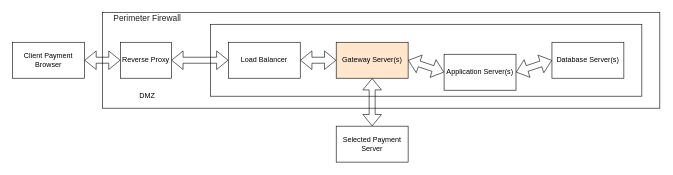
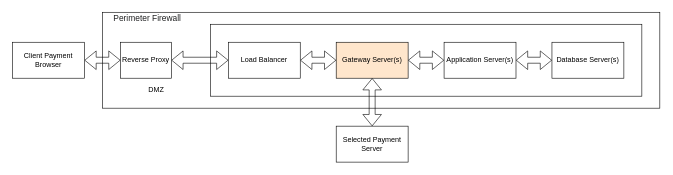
  <mxCell id="0" />
  <mxCell id="1" parent="0" />
  <mxCell id="2" value="" style="rounded=0;whiteSpace=wrap;html=1;" vertex="1" parent="1"><mxGeometry x="170" y="20" width="930" height="160" as="geometry" /></mxCell>
  <mxCell id="3" value="" style="rounded=0;whiteSpace=wrap;html=1;" vertex="1" parent="1"><mxGeometry x="350" y="40" width="720" height="120" as="geometry" /></mxCell>
- <mxCell id="4" value="Application Server(s)" style="rounded=0;whiteSpace=wrap;html=1;" vertex="1" parent="1"><mxGeometry x="740" y="90" width="120" height="60" as="geometry" /></mxCell>
+ <mxCell id="4" value="Application Server(s)" style="rounded=0;whiteSpace=wrap;html=1;" vertex="1" parent="1"><mxGeometry x="740" y="70" width="120" height="60" as="geometry" /></mxCell>
  <mxCell id="5" value="Gateway Server(s)" style="rounded=0;whiteSpace=wrap;html=1;fillColor=#ffe6cc;" vertex="1" parent="1"><mxGeometry x="560" y="70" width="120" height="60" as="geometry" /></mxCell>
  <mxCell id="6" value="Database Server(s)" style="rounded=0;whiteSpace=wrap;html=1;" vertex="1" parent="1"><mxGeometry x="920" y="70" width="120" height="60" as="geometry" /></mxCell>
  <mxCell id="7" value="" style="shape=flexArrow;endArrow=classic;startArrow=classic;html=1;exitX=1;exitY=0.5;exitDx=0;exitDy=0;entryX=0;entryY=0.5;entryDx=0;entryDy=0;" edge="1" parent="1" source="5" target="4"><mxGeometry width="50" height="50" relative="1" as="geometry"><mxPoint x="830" y="180" as="sourcePoint" /><mxPoint x="880" y="130" as="targetPoint" /></mxGeometry></mxCell>
  <mxCell id="8" value="" style="shape=flexArrow;endArrow=classic;startArrow=classic;html=1;entryX=0;entryY=0.5;entryDx=0;entryDy=0;exitX=1;exitY=0.5;exitDx=0;exitDy=0;" edge="1" parent="1" source="4" target="6"><mxGeometry width="50" height="50" relative="1" as="geometry"><mxPoint x="830" y="180" as="sourcePoint" /><mxPoint x="880" y="130" as="targetPoint" /></mxGeometry></mxCell>
  <mxCell id="9" value="" style="shape=flexArrow;endArrow=classic;startArrow=classic;html=1;exitX=0;exitY=0.5;exitDx=0;exitDy=0;entryX=1;entryY=0.5;entryDx=0;entryDy=0;" edge="1" parent="1" source="5" target="10"><mxGeometry width="50" height="50" relative="1" as="geometry"><mxPoint x="720" y="110" as="sourcePoint" /><mxPoint x="560" y="210" as="targetPoint" /></mxGeometry></mxCell>
  <mxCell id="10" value="Load Balancer" style="rounded=0;whiteSpace=wrap;html=1;" vertex="1" parent="1"><mxGeometry x="380" y="70" width="120" height="60" as="geometry" /></mxCell>
  <mxCell id="11" value="" style="shape=flexArrow;endArrow=classic;startArrow=classic;html=1;exitX=0.5;exitY=1;exitDx=0;exitDy=0;entryX=0.5;entryY=0;entryDx=0;entryDy=0;" edge="1" parent="1" source="5" target="12"><mxGeometry width="50" height="50" relative="1" as="geometry"><mxPoint x="600" y="110" as="sourcePoint" /><mxPoint x="440" y="200" as="targetPoint" /></mxGeometry></mxCell>
  <mxCell id="12" value="Selected Payment Server" style="rounded=0;whiteSpace=wrap;html=1;" vertex="1" parent="1"><mxGeometry x="560" y="210" width="120" height="60" as="geometry" /></mxCell>
  <mxCell id="13" value="" style="shape=flexArrow;endArrow=classic;startArrow=classic;html=1;exitX=0;exitY=0.5;exitDx=0;exitDy=0;entryX=1;entryY=0.5;entryDx=0;entryDy=0;" edge="1" parent="1" source="10" target="14"><mxGeometry width="50" height="50" relative="1" as="geometry"><mxPoint x="600" y="110" as="sourcePoint" /><mxPoint x="510" y="110" as="targetPoint" /></mxGeometry></mxCell>
  <mxCell id="14" value="Reverse Proxy" style="rounded=0;whiteSpace=wrap;html=1;" vertex="1" parent="1"><mxGeometry x="200" y="70" width="85" height="60" as="geometry" /></mxCell>
  <mxCell id="15" value="&lt;span style=&quot;color: rgb(32 , 33 , 34) ; font-family: sans-serif ; font-size: 14px ; background-color: rgb(255 , 255 , 255)&quot;&gt;Perimeter Firewall&lt;br&gt;&lt;/span&gt;" style="text;html=1;strokeColor=none;fillColor=none;align=center;verticalAlign=middle;whiteSpace=wrap;rounded=0;" vertex="1" parent="1"><mxGeometry x="180" y="20" width="130" height="20" as="geometry" /></mxCell>
- <mxCell id="16" value="DMZ" style="text;html=1;strokeColor=none;fillColor=none;align=center;verticalAlign=middle;whiteSpace=wrap;rounded=0;" vertex="1" parent="1"><mxGeometry x="225" y="150" width="40" height="20" as="geometry" /></mxCell>
+ <mxCell id="16" value="DMZ" style="text;html=1;strokeColor=none;fillColor=none;align=center;verticalAlign=middle;whiteSpace=wrap;rounded=0;" vertex="1" parent="1"><mxGeometry x="240" y="140" width="40" height="20" as="geometry" /></mxCell>
  <mxCell id="17" value="" style="shape=flexArrow;endArrow=classic;startArrow=classic;html=1;entryX=1;entryY=0.5;entryDx=0;entryDy=0;exitX=0;exitY=0.5;exitDx=0;exitDy=0;" edge="1" parent="1" source="14" target="18"><mxGeometry width="50" height="50" relative="1" as="geometry"><mxPoint x="570" y="110" as="sourcePoint" /><mxPoint x="130" y="120" as="targetPoint" /></mxGeometry></mxCell>
  <mxCell id="18" value="Client Payment Browser" style="rounded=0;whiteSpace=wrap;html=1;" vertex="1" parent="1"><mxGeometry x="20" y="70" width="120" height="60" as="geometry" /></mxCell>
